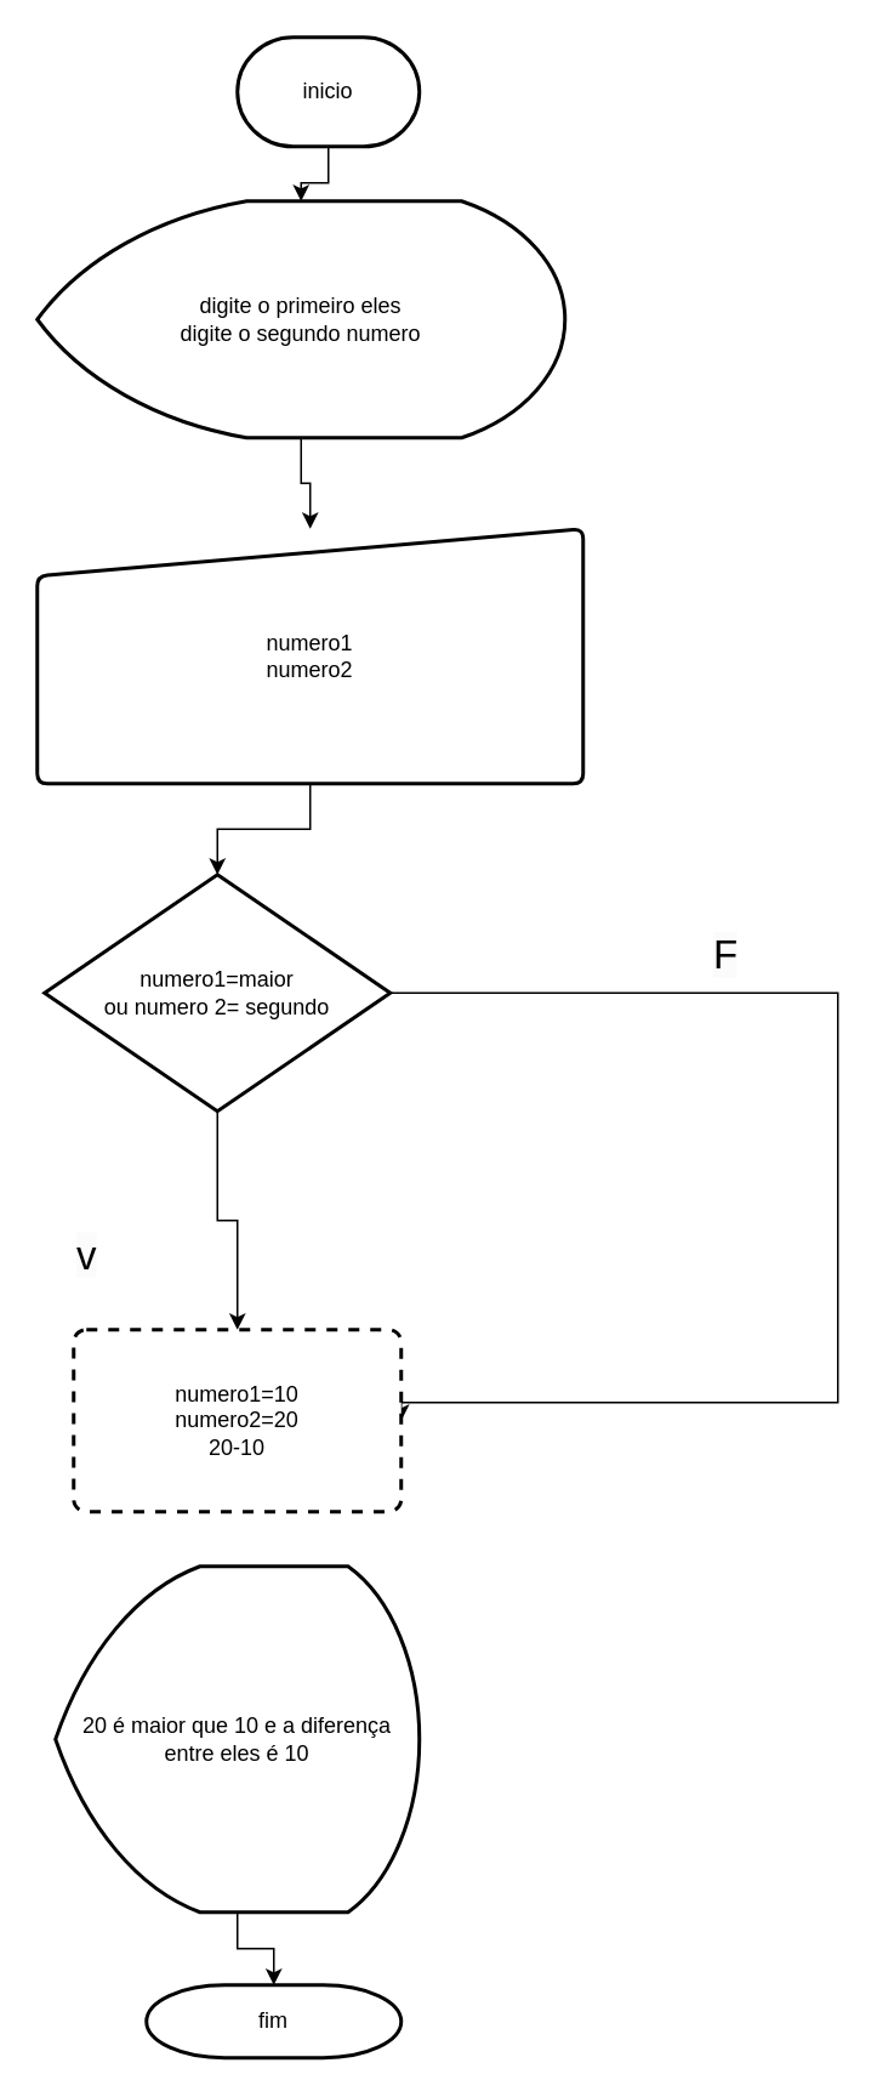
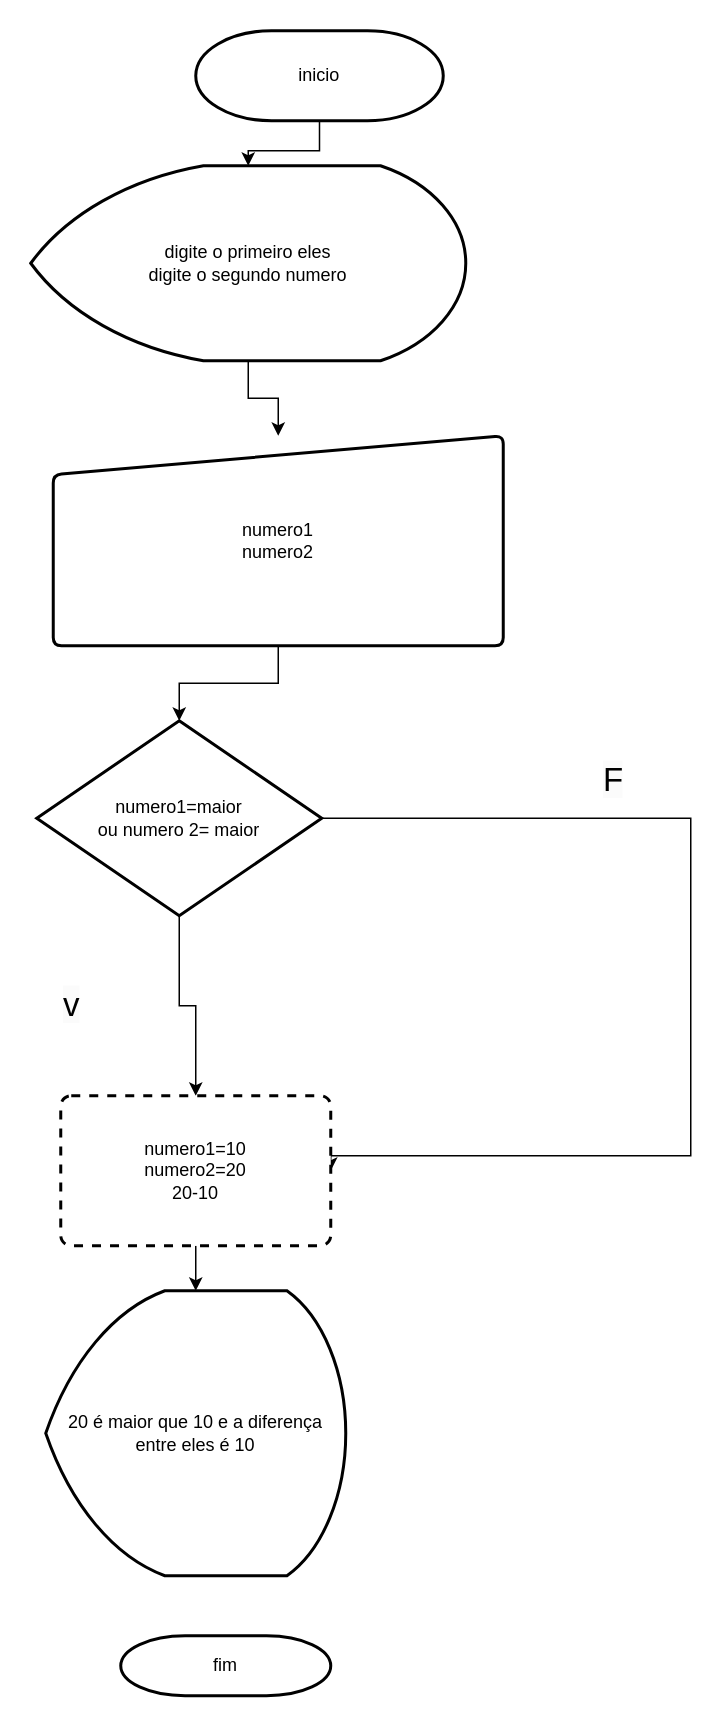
  <mxCell id="0" />
  <mxCell id="1" parent="0" />
  <mxCell id="2" value="" style="edgeStyle=orthogonalEdgeStyle;rounded=0;orthogonalLoop=1;jettySize=auto;html=1;" edge="1" parent="1" source="3" target="7"><mxGeometry relative="1" as="geometry" /></mxCell>
- <mxCell id="3" value="inicio&lt;br&gt;" style="strokeWidth=2;html=1;shape=mxgraph.flowchart.terminator;whiteSpace=wrap;" vertex="1" parent="1"><mxGeometry x="130" y="20" width="100" height="60" as="geometry" /></mxCell>
+ <mxCell id="3" value="inicio&lt;br&gt;" style="strokeWidth=2;html=1;shape=mxgraph.flowchart.terminator;whiteSpace=wrap;" vertex="1" parent="1"><mxGeometry x="130" y="20" width="165" height="60" as="geometry" /></mxCell>
  <mxCell id="4" value="" style="edgeStyle=orthogonalEdgeStyle;rounded=0;orthogonalLoop=1;jettySize=auto;html=1;" edge="1" parent="1" source="5" target="10"><mxGeometry relative="1" as="geometry" /></mxCell>
- <mxCell id="5" value="numero1&lt;br&gt;numero2" style="html=1;strokeWidth=2;shape=manualInput;whiteSpace=wrap;rounded=1;size=26;arcSize=11;" vertex="1" parent="1"><mxGeometry x="20" y="290" width="300" height="140" as="geometry" /></mxCell>
+ <mxCell id="5" value="numero1&lt;br&gt;numero2" style="html=1;strokeWidth=2;shape=manualInput;whiteSpace=wrap;rounded=1;size=26;arcSize=11;" vertex="1" parent="1"><mxGeometry x="35" y="290" width="300" height="140" as="geometry" /></mxCell>
  <mxCell id="6" value="" style="edgeStyle=orthogonalEdgeStyle;rounded=0;orthogonalLoop=1;jettySize=auto;html=1;" edge="1" parent="1" source="7" target="5"><mxGeometry relative="1" as="geometry" /></mxCell>
  <mxCell id="7" value="digite o primeiro eles&lt;br&gt;digite o segundo numero" style="strokeWidth=2;html=1;shape=mxgraph.flowchart.display;whiteSpace=wrap;" vertex="1" parent="1"><mxGeometry x="20" y="110" width="290" height="130" as="geometry" /></mxCell>
  <mxCell id="8" style="edgeStyle=orthogonalEdgeStyle;rounded=0;orthogonalLoop=1;jettySize=auto;html=1;entryX=1;entryY=0.5;entryDx=0;entryDy=0;" edge="1" parent="1" source="10" target="12"><mxGeometry relative="1" as="geometry"><mxPoint x="470" y="896" as="targetPoint" /><Array as="points"><mxPoint x="460" y="545" /><mxPoint x="460" y="770" /></Array></mxGeometry></mxCell>
  <mxCell id="9" value="" style="edgeStyle=orthogonalEdgeStyle;rounded=0;orthogonalLoop=1;jettySize=auto;html=1;" edge="1" parent="1" source="10" target="12"><mxGeometry relative="1" as="geometry" /></mxCell>
- <mxCell id="10" value="numero1=maior&lt;br&gt;ou numero 2= segundo" style="strokeWidth=2;html=1;shape=mxgraph.flowchart.decision;whiteSpace=wrap;" vertex="1" parent="1"><mxGeometry x="24" y="480" width="190" height="130" as="geometry" /></mxCell>
+ <mxCell id="10" value="numero1=maior&lt;br&gt;ou numero 2= maior" style="strokeWidth=2;html=1;shape=mxgraph.flowchart.decision;whiteSpace=wrap;" vertex="1" parent="1"><mxGeometry x="24" y="480" width="190" height="130" as="geometry" /></mxCell>
+ <mxCell id="11" value="" style="edgeStyle=orthogonalEdgeStyle;rounded=0;orthogonalLoop=1;jettySize=auto;html=1;" edge="1" parent="1" source="12" target="16"><mxGeometry relative="1" as="geometry" /></mxCell>
  <mxCell id="12" value="numero1=10&lt;br&gt;numero2=20&lt;br&gt;20-10" style="rounded=1;whiteSpace=wrap;html=1;absoluteArcSize=1;arcSize=14;strokeWidth=2;dashed=1;" vertex="1" parent="1"><mxGeometry x="40" y="730" width="180" height="100" as="geometry" /></mxCell>
- <mxCell id="13" value="&lt;span style=&quot;color: rgb(0, 0, 0); font-family: Helvetica; font-size: 22px; font-style: normal; font-variant-ligatures: normal; font-variant-caps: normal; font-weight: 400; letter-spacing: normal; orphans: 2; text-align: center; text-indent: 0px; text-transform: none; widows: 2; word-spacing: 0px; -webkit-text-stroke-width: 0px; background-color: rgb(251, 251, 251); text-decoration-thickness: initial; text-decoration-style: initial; text-decoration-color: initial; float: none; display: inline !important;&quot;&gt;v&lt;/span&gt;" style="text;whiteSpace=wrap;html=1;fontSize=22;" vertex="1" parent="1"><mxGeometry x="40" y="670" width="40" height="40" as="geometry" /></mxCell>
- <mxCell id="14" value="&lt;span style=&quot;color: rgb(0, 0, 0); font-family: Helvetica; font-size: 22px; font-style: normal; font-variant-ligatures: normal; font-variant-caps: normal; font-weight: 400; letter-spacing: normal; orphans: 2; text-align: center; text-indent: 0px; text-transform: none; widows: 2; word-spacing: 0px; -webkit-text-stroke-width: 0px; background-color: rgb(251, 251, 251); text-decoration-thickness: initial; text-decoration-style: initial; text-decoration-color: initial; float: none; display: inline !important;&quot;&gt;F&lt;/span&gt;" style="text;whiteSpace=wrap;html=1;fontSize=22;" vertex="1" parent="1"><mxGeometry x="390" y="505" width="40" height="40" as="geometry" /></mxCell>
- <mxCell id="15" value="" style="edgeStyle=orthogonalEdgeStyle;rounded=0;orthogonalLoop=1;jettySize=auto;html=1;" edge="1" parent="1" source="16" target="17"><mxGeometry relative="1" as="geometry" /></mxCell>
+ <mxCell id="13" value="&lt;span style=&quot;color: rgb(0, 0, 0); font-family: Helvetica; font-size: 22px; font-style: normal; font-variant-ligatures: normal; font-variant-caps: normal; font-weight: 400; letter-spacing: normal; orphans: 2; text-align: center; text-indent: 0px; text-transform: none; widows: 2; word-spacing: 0px; -webkit-text-stroke-width: 0px; background-color: rgb(251, 251, 251); text-decoration-thickness: initial; text-decoration-style: initial; text-decoration-color: initial; float: none; display: inline !important;&quot;&gt;v&lt;/span&gt;" style="text;whiteSpace=wrap;html=1;fontSize=22;" vertex="1" parent="1"><mxGeometry x="40" y="650" width="40" height="40" as="geometry" /></mxCell>
+ <mxCell id="14" value="&lt;span style=&quot;color: rgb(0, 0, 0); font-family: Helvetica; font-size: 22px; font-style: normal; font-variant-ligatures: normal; font-variant-caps: normal; font-weight: 400; letter-spacing: normal; orphans: 2; text-align: center; text-indent: 0px; text-transform: none; widows: 2; word-spacing: 0px; -webkit-text-stroke-width: 0px; background-color: rgb(251, 251, 251); text-decoration-thickness: initial; text-decoration-style: initial; text-decoration-color: initial; float: none; display: inline !important;&quot;&gt;F&lt;/span&gt;" style="text;whiteSpace=wrap;html=1;fontSize=22;" vertex="1" parent="1"><mxGeometry x="400" y="500" width="40" height="40" as="geometry" /></mxCell>
  <mxCell id="16" value="20 é maior que 10 e a diferença entre eles é 10" style="strokeWidth=2;html=1;shape=mxgraph.flowchart.display;whiteSpace=wrap;" vertex="1" parent="1"><mxGeometry x="30" y="860" width="200" height="190" as="geometry" /></mxCell>
  <mxCell id="17" value="fim" style="strokeWidth=2;html=1;shape=mxgraph.flowchart.terminator;whiteSpace=wrap;" vertex="1" parent="1"><mxGeometry x="80" y="1090" width="140" height="40" as="geometry" /></mxCell>
